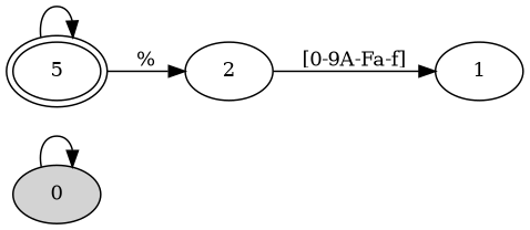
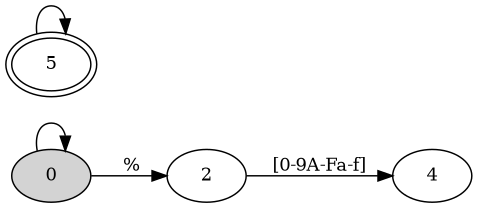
  digraph {
    rankdir=LR
    node [fillcolor=white fontsize=12 peripheries=1 shape=ellipse style=filled]
    edge [fontsize=12]
    0 [fillcolor="#d3d3d3ff"]
    2
-   4 [label=1]
+   4
    5 [peripheries=2]
    0 -> 0
-   5 -> 2 [label="%"]
+   0 -> 2 [label="%"]
    2 -> 4 [label="[0-9A-Fa-f]"]
    5 -> 5
  }
